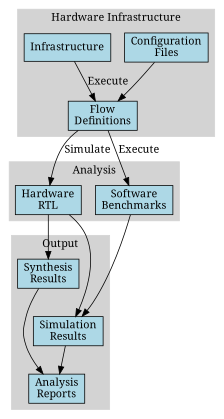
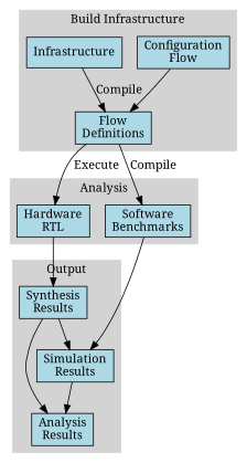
  digraph {
    fontname="Noto Serif"
    rankdir=TB
    node [fillcolor=lightblue fontname="Noto Serif" shape=box style=filled]
    edge [fontname="Noto Serif"]
-   n1 [label="Configuration\nFiles"]
+   n1 [label="Configuration\nFlow"]
    n2 [label="Flow\nDefinitions"]
    n3 [label=Infrastructure]
    n4 [label="Hardware\nRTL"]
    n5 [label="Software\nBenchmarks"]
    n6 [label="Simulation\nResults"]
    n7 [label="Synthesis\nResults"]
-   n8 [label="Analysis\nReports"]
+   n8 [label="Analysis\nResults"]
    subgraph cluster_1 {
      color=lightgrey
-     label="Hardware Infrastructure"
+     label="Build Infrastructure"
      style=filled
      n1
      n2
      n3
    }
    subgraph cluster_2 {
      color=lightgrey
      label=Analysis
      style=filled
      n4
      n5
    }
    subgraph cluster_3 {
      color=lightgrey
      label=Output
      style=filled
      n6
      n7
      n8
    }
    n1 -> n2
-   n2 -> n4 [label=Simulate]
-   n2 -> n5 [label=Execute]
-   n3 -> n2 [label=Execute]
-   n4 -> n6
+   n2 -> n4 [label=Execute]
+   n2 -> n5 [label=Compile]
+   n3 -> n2 [label=Compile]
+   n7 -> n6
    n4 -> n7
    n5 -> n6
    n6 -> n8
    n7 -> n8
  }
